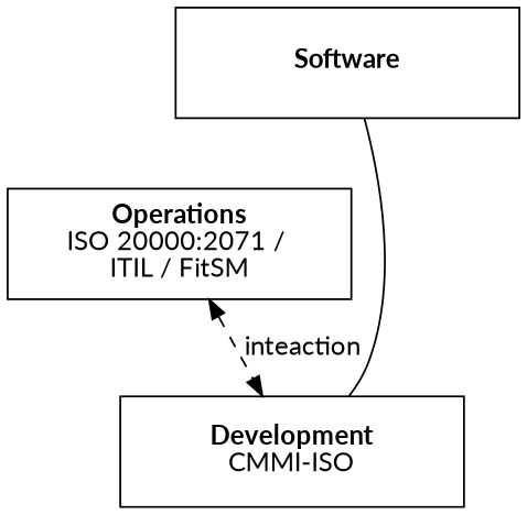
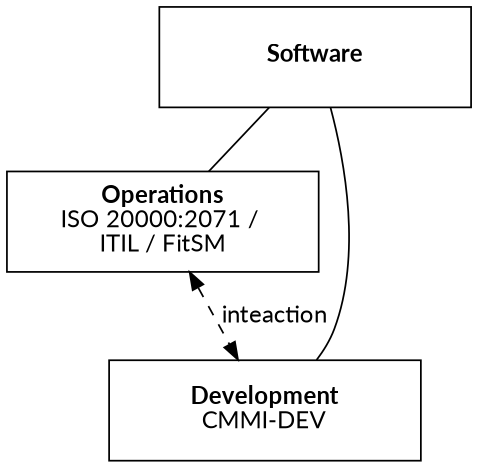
  graph {
    fontname=Lato
    rank=same
    node [fontname=Lato shape=rounded]
    edge [fontname=Lato]
    n1 [height=0.8 label=<<B>Software</B>> width=2.5]
    n2 [height=0.8 label=<<B>Operations</B><BR/>ISO 20000:2071 / <BR/>ITIL / FitSM> width=2.5]
-   n3 [height=0.8 label=<<B>Development</B><BR/>CMMI-ISO> width=2.5]
+   n3 [height=0.8 label=<<B>Development</B><BR/>CMMI-DEV> width=2.5]
+   n1 -- n2
    n1 -- n3
    n2 -- n3 [dir=both label=inteaction style=dashed]
  }
